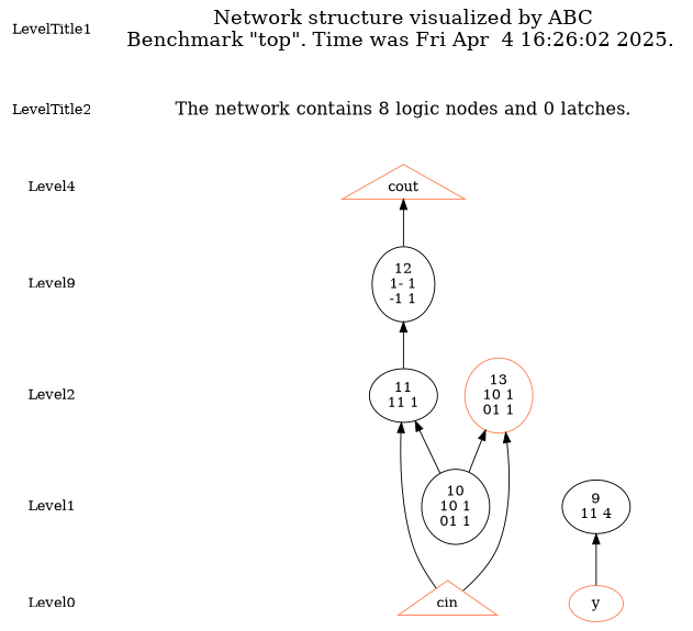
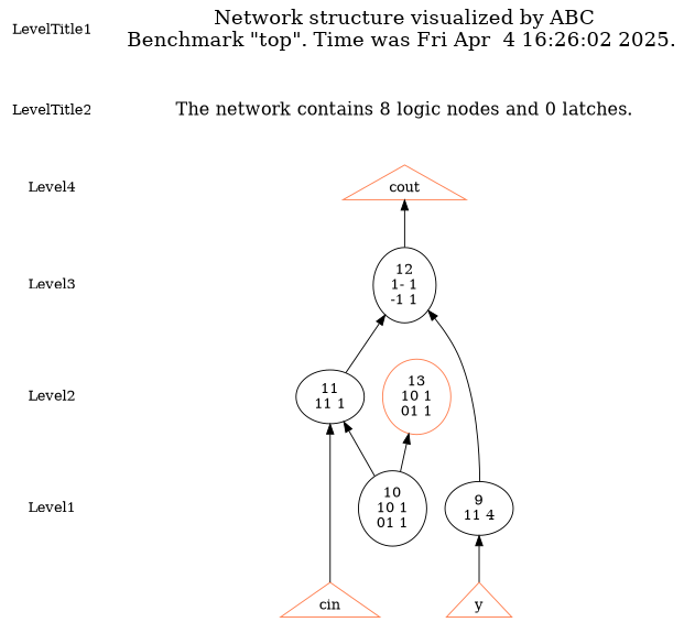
  digraph {
    node [shape=plaintext]
    edge [dir=back style=invis]
    LevelTitle1
    LevelTitle2
    Level4
-   Level3 [label=Level9]
+   Level3
    Level2
    Level1
-   Level0
    n8 [fontname="Times-Roman" fontsize=20 label="Network structure visualized by ABC\nBenchmark \"top\". Time was Fri Apr  4 16:26:02 2025. "]
    n9 [fontname="Times-Roman" fontsize=18 label="The network contains 8 logic nodes and 0 latches.\n"]
    n10 [color=coral fillcolor=coral label=cout shape=triangle]
    n11 [label="12\n1- 1\n-1 1" shape=ellipse]
    n12 [label="11\n11 1" shape=ellipse]
    n13 [color=coral label="13\n10 1\n01 1" shape=ellipse]
    n14 [label="9\n11 4" shape=ellipse]
    n15 [label="10\n10 1\n01 1" shape=ellipse]
-   n16 [color=coral fillcolor=coral label=y shape=ellipse]
+   n16 [color=coral fillcolor=coral label=y shape=triangle]
    n17 [color=coral fillcolor=coral label=cin shape=triangle]
    subgraph sub_1 {
      LevelTitle1
      LevelTitle2
      Level4
      Level3
      Level2
      Level1
-     Level0
    }
    subgraph sub_2 {
      rank=same
      LevelTitle1
      n8
    }
    subgraph sub_3 {
      rank=same
      LevelTitle2
      n9
    }
    subgraph sub_4 {
      rank=same
      Level4
      n10
    }
    subgraph sub_5 {
      rank=same
      Level3
      n11
    }
    subgraph sub_6 {
      rank=same
      Level2
      n12
      n13
    }
    subgraph sub_7 {
      rank=same
      Level1
      n14
      n15
    }
    subgraph sub_8 {
      rank=same
-     Level0
      n16
      n17
    }
    LevelTitle1 -> LevelTitle2
    LevelTitle2 -> Level4
    Level4 -> Level3
    Level3 -> Level2
    Level2 -> Level1
-   Level1 -> Level0
    n8 -> n9
    n9 -> n10
    n10 -> n11 [style=solid]
    n11 -> n12 [style=solid]
+   n11 -> n14 [style=solid]
    n12 -> n15 [style=solid]
    n12 -> n17 [style=solid]
    n13 -> n15 [style=solid]
-   n13 -> n17 [style=solid]
    n14 -> n16 [style=solid]
  }
